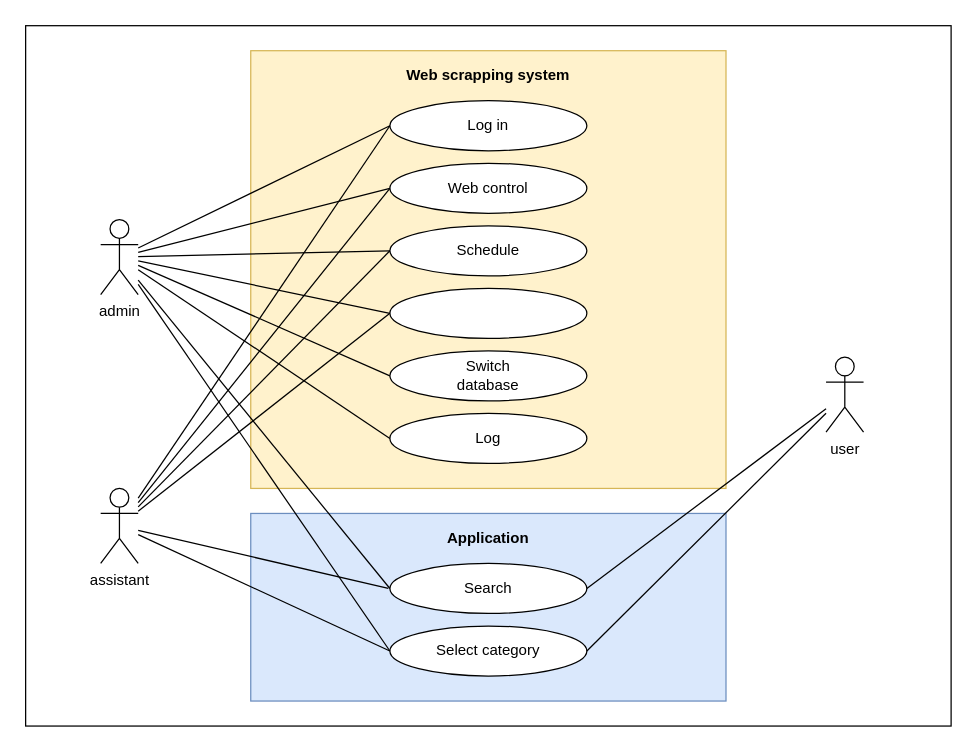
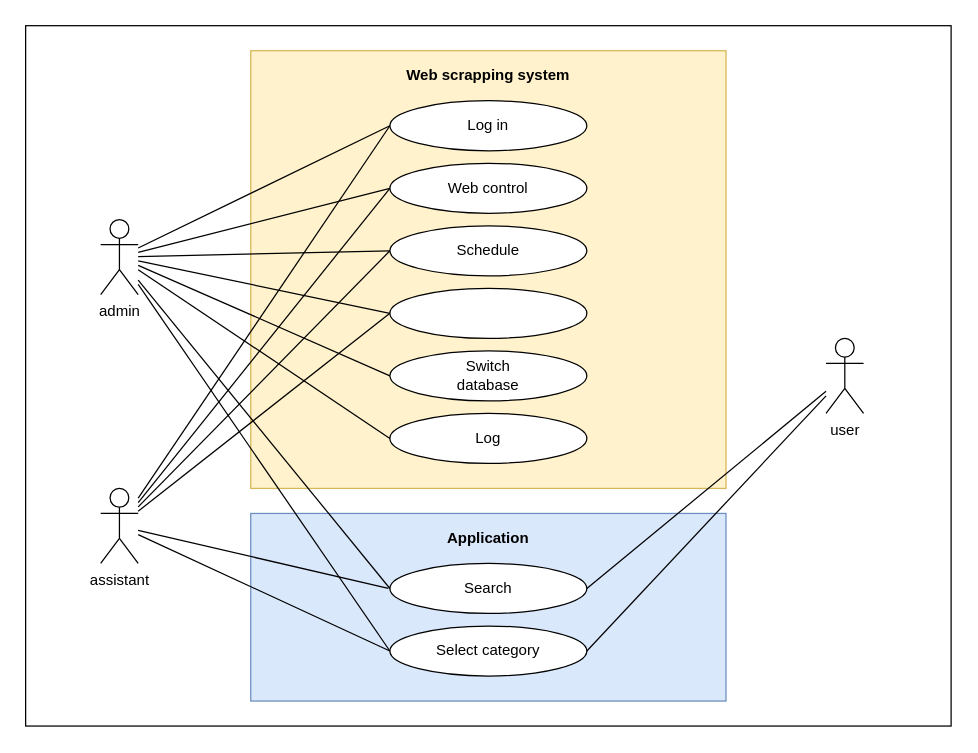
  <mxCell id="0" />
  <mxCell id="1" parent="0" />
  <mxCell id="2" value="" style="rounded=0;whiteSpace=wrap;html=1;" vertex="1" parent="1"><mxGeometry x="20" y="20" width="740" height="560" as="geometry" /></mxCell>
  <mxCell id="3" value="" style="rounded=0;whiteSpace=wrap;html=1;fillColor=#fff2cc;strokeColor=#d6b656;" vertex="1" parent="1"><mxGeometry x="200" width="380" height="350" as="geometry" y="40" /></mxCell>
  <mxCell id="4" value="" style="ellipse;whiteSpace=wrap;html=1;" vertex="1" parent="1"><mxGeometry x="311.25" y="80" width="157.5" height="40" as="geometry" /></mxCell>
  <mxCell id="5" value="" style="ellipse;whiteSpace=wrap;html=1;" vertex="1" parent="1"><mxGeometry x="311.25" y="130" width="157.5" height="40" as="geometry" /></mxCell>
  <mxCell id="6" value="" style="ellipse;whiteSpace=wrap;html=1;" vertex="1" parent="1"><mxGeometry x="311.25" y="180" width="157.5" height="40" as="geometry" /></mxCell>
  <mxCell id="7" value="" style="ellipse;whiteSpace=wrap;html=1;" vertex="1" parent="1"><mxGeometry x="311.25" y="230" width="157.5" height="40" as="geometry" /></mxCell>
  <mxCell id="8" value="" style="ellipse;whiteSpace=wrap;html=1;" vertex="1" parent="1"><mxGeometry x="311.25" y="280" width="157.5" height="40" as="geometry" /></mxCell>
  <mxCell id="9" value="" style="ellipse;whiteSpace=wrap;html=1;" vertex="1" parent="1"><mxGeometry x="311.25" y="330" width="157.5" height="40" as="geometry" /></mxCell>
  <mxCell id="10" value="Log in" style="text;html=1;strokeColor=none;fillColor=none;align=center;verticalAlign=middle;whiteSpace=wrap;rounded=0;" vertex="1" parent="1"><mxGeometry x="370" y="90" width="40" height="20" as="geometry" /></mxCell>
  <mxCell id="11" value="Web control" style="text;html=1;strokeColor=none;fillColor=none;align=center;verticalAlign=middle;whiteSpace=wrap;rounded=0;" vertex="1" parent="1"><mxGeometry x="350" y="140" width="80" height="20" as="geometry" /></mxCell>
  <mxCell id="12" value="Schedule" style="text;html=1;strokeColor=none;fillColor=none;align=center;verticalAlign=middle;whiteSpace=wrap;rounded=0;" vertex="1" parent="1"><mxGeometry x="350" y="190" width="80" height="20" as="geometry" /></mxCell>
  <mxCell id="13" value="Switch database" style="text;html=1;strokeColor=none;fillColor=none;align=center;verticalAlign=middle;whiteSpace=wrap;rounded=0;" vertex="1" parent="1"><mxGeometry x="350" y="290" width="80" height="20" as="geometry" /></mxCell>
  <mxCell id="14" value="Log" style="text;html=1;strokeColor=none;fillColor=none;align=center;verticalAlign=middle;whiteSpace=wrap;rounded=0;" vertex="1" parent="1"><mxGeometry x="350" y="340" width="80" height="20" as="geometry" /></mxCell>
  <mxCell id="15" value="" style="rounded=0;whiteSpace=wrap;html=1;fillColor=#dae8fc;strokeColor=#6c8ebf;" vertex="1" parent="1"><mxGeometry x="200" y="410" width="380" height="150" as="geometry" /></mxCell>
  <mxCell id="16" value="&lt;b&gt;Application&lt;/b&gt;" style="text;html=1;strokeColor=none;fillColor=none;align=center;verticalAlign=middle;whiteSpace=wrap;rounded=0;" vertex="1" parent="1"><mxGeometry x="350" y="420" width="80" height="20" as="geometry" /></mxCell>
  <mxCell id="17" value="&lt;b&gt;Web scrapping system&lt;/b&gt;" style="text;html=1;strokeColor=none;fillColor=none;align=center;verticalAlign=middle;whiteSpace=wrap;rounded=0;" vertex="1" parent="1"><mxGeometry x="320" y="50" width="140" height="20" as="geometry" /></mxCell>
  <mxCell id="18" value="" style="ellipse;whiteSpace=wrap;html=1;" vertex="1" parent="1"><mxGeometry x="311.25" y="450" width="157.5" height="40" as="geometry" /></mxCell>
  <mxCell id="19" value="Search" style="text;html=1;strokeColor=none;fillColor=none;align=center;verticalAlign=middle;whiteSpace=wrap;rounded=0;" vertex="1" parent="1"><mxGeometry x="370" y="460" width="40" height="20" as="geometry" /></mxCell>
  <mxCell id="20" value="" style="ellipse;whiteSpace=wrap;html=1;" vertex="1" parent="1"><mxGeometry x="311.25" y="500" width="157.5" height="40" as="geometry" /></mxCell>
  <mxCell id="21" value="Select category" style="text;html=1;strokeColor=none;fillColor=none;align=center;verticalAlign=middle;whiteSpace=wrap;rounded=0;" vertex="1" parent="1"><mxGeometry x="335" y="510" width="110" height="20" as="geometry" /></mxCell>
  <mxCell id="22" style="edgeStyle=none;rounded=0;orthogonalLoop=1;jettySize=auto;html=1;entryX=0;entryY=0.5;entryDx=0;entryDy=0;startArrow=none;startFill=0;endArrow=none;endFill=0;" edge="1" parent="1" source="30" target="4"><mxGeometry relative="1" as="geometry" /></mxCell>
  <mxCell id="23" style="edgeStyle=none;rounded=0;orthogonalLoop=1;jettySize=auto;html=1;entryX=0;entryY=0.5;entryDx=0;entryDy=0;startArrow=none;startFill=0;endArrow=none;endFill=0;" edge="1" parent="1" source="30" target="5"><mxGeometry relative="1" as="geometry" /></mxCell>
  <mxCell id="24" style="edgeStyle=none;rounded=0;orthogonalLoop=1;jettySize=auto;html=1;entryX=0;entryY=0.5;entryDx=0;entryDy=0;startArrow=none;startFill=0;endArrow=none;endFill=0;" edge="1" parent="1" source="30" target="6"><mxGeometry relative="1" as="geometry" /></mxCell>
  <mxCell id="25" style="edgeStyle=none;rounded=0;orthogonalLoop=1;jettySize=auto;html=1;entryX=0;entryY=0.5;entryDx=0;entryDy=0;startArrow=none;startFill=0;endArrow=none;endFill=0;" edge="1" parent="1" source="30" target="7"><mxGeometry relative="1" as="geometry" /></mxCell>
  <mxCell id="26" style="edgeStyle=none;rounded=0;orthogonalLoop=1;jettySize=auto;html=1;entryX=0;entryY=0.5;entryDx=0;entryDy=0;startArrow=none;startFill=0;endArrow=none;endFill=0;" edge="1" parent="1" source="30" target="8"><mxGeometry relative="1" as="geometry" /></mxCell>
  <mxCell id="27" style="edgeStyle=none;rounded=0;orthogonalLoop=1;jettySize=auto;html=1;entryX=0;entryY=0.5;entryDx=0;entryDy=0;startArrow=none;startFill=0;endArrow=none;endFill=0;" edge="1" parent="1" source="30" target="9"><mxGeometry relative="1" as="geometry" /></mxCell>
  <mxCell id="28" style="edgeStyle=none;rounded=0;orthogonalLoop=1;jettySize=auto;html=1;entryX=0;entryY=0.5;entryDx=0;entryDy=0;startArrow=none;startFill=0;endArrow=none;endFill=0;" edge="1" parent="1" source="30" target="18"><mxGeometry relative="1" as="geometry" /></mxCell>
  <mxCell id="29" style="edgeStyle=none;rounded=0;orthogonalLoop=1;jettySize=auto;html=1;entryX=0;entryY=0.5;entryDx=0;entryDy=0;startArrow=none;startFill=0;endArrow=none;endFill=0;" edge="1" parent="1" source="30" target="20"><mxGeometry relative="1" as="geometry" /></mxCell>
  <mxCell id="30" value="admin" style="shape=umlActor;verticalLabelPosition=bottom;verticalAlign=top;html=1;outlineConnect=0;" vertex="1" parent="1"><mxGeometry x="80" y="175" width="30" height="60" as="geometry" /></mxCell>
  <mxCell id="31" style="edgeStyle=none;rounded=0;orthogonalLoop=1;jettySize=auto;html=1;entryX=0;entryY=0.5;entryDx=0;entryDy=0;startArrow=none;startFill=0;endArrow=none;endFill=0;" edge="1" parent="1" source="37" target="4"><mxGeometry relative="1" as="geometry" /></mxCell>
  <mxCell id="32" style="edgeStyle=none;rounded=0;orthogonalLoop=1;jettySize=auto;html=1;entryX=0;entryY=0.5;entryDx=0;entryDy=0;startArrow=none;startFill=0;endArrow=none;endFill=0;" edge="1" parent="1" source="37" target="5"><mxGeometry relative="1" as="geometry" /></mxCell>
  <mxCell id="33" style="edgeStyle=none;rounded=0;orthogonalLoop=1;jettySize=auto;html=1;entryX=0;entryY=0.5;entryDx=0;entryDy=0;startArrow=none;startFill=0;endArrow=none;endFill=0;" edge="1" parent="1" source="37" target="6"><mxGeometry relative="1" as="geometry" /></mxCell>
  <mxCell id="34" style="edgeStyle=none;rounded=0;orthogonalLoop=1;jettySize=auto;html=1;entryX=0;entryY=0.5;entryDx=0;entryDy=0;startArrow=none;startFill=0;endArrow=none;endFill=0;" edge="1" parent="1" source="37" target="7"><mxGeometry relative="1" as="geometry" /></mxCell>
  <mxCell id="35" style="edgeStyle=none;rounded=0;orthogonalLoop=1;jettySize=auto;html=1;startArrow=none;startFill=0;endArrow=none;endFill=0;" edge="1" parent="1" source="37"><mxGeometry relative="1" as="geometry"><mxPoint x="310" y="470" as="targetPoint" /></mxGeometry></mxCell>
  <mxCell id="36" style="edgeStyle=none;rounded=0;orthogonalLoop=1;jettySize=auto;html=1;entryX=0;entryY=0.5;entryDx=0;entryDy=0;startArrow=none;startFill=0;endArrow=none;endFill=0;" edge="1" parent="1" source="37" target="20"><mxGeometry relative="1" as="geometry" /></mxCell>
  <mxCell id="37" value="assistant" style="shape=umlActor;verticalLabelPosition=bottom;verticalAlign=top;html=1;outlineConnect=0;" vertex="1" parent="1"><mxGeometry x="80" y="390" width="30" height="60" as="geometry" /></mxCell>
  <mxCell id="38" style="edgeStyle=none;rounded=0;orthogonalLoop=1;jettySize=auto;html=1;entryX=1;entryY=0.5;entryDx=0;entryDy=0;startArrow=none;startFill=0;endArrow=none;endFill=0;" edge="1" parent="1" source="40" target="18"><mxGeometry relative="1" as="geometry" /></mxCell>
  <mxCell id="39" style="edgeStyle=none;rounded=0;orthogonalLoop=1;jettySize=auto;html=1;entryX=1;entryY=0.5;entryDx=0;entryDy=0;startArrow=none;startFill=0;endArrow=none;endFill=0;" edge="1" parent="1" source="40" target="20"><mxGeometry relative="1" as="geometry" /></mxCell>
- <mxCell id="40" value="user" style="shape=umlActor;verticalLabelPosition=bottom;verticalAlign=top;html=1;outlineConnect=0;" vertex="1" parent="1"><mxGeometry x="660" y="285" width="30" height="60" as="geometry" /></mxCell>
+ <mxCell id="40" value="user" style="shape=umlActor;verticalLabelPosition=bottom;verticalAlign=top;html=1;outlineConnect=0;" vertex="1" parent="1"><mxGeometry x="660" y="270" width="30" height="60" as="geometry" /></mxCell>
